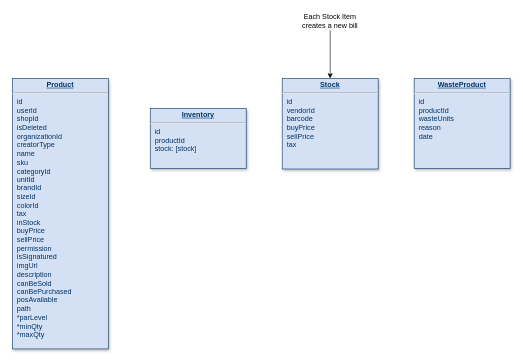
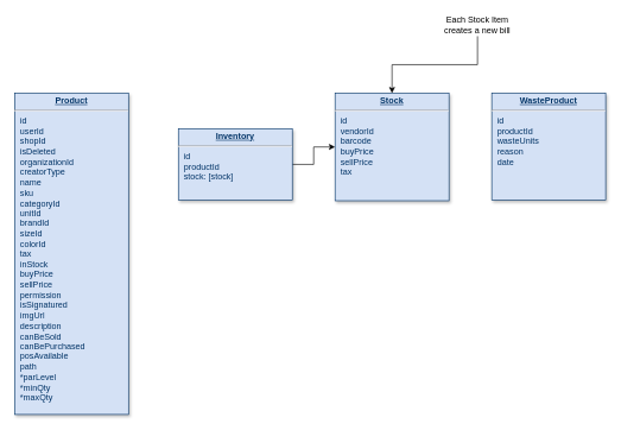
  <mxCell id="0" />
  <mxCell id="1" parent="0" />
  <mxCell id="2" value="&lt;p style=&quot;margin: 0px; margin-top: 4px; text-align: center; text-decoration: underline;&quot;&gt;&lt;strong&gt;Product&lt;/strong&gt;&lt;/p&gt;&lt;hr&gt;&lt;p style=&quot;margin: 0px; margin-left: 8px;&quot;&gt;id&lt;/p&gt;&lt;p style=&quot;margin: 0px; margin-left: 8px;&quot;&gt;userId&lt;/p&gt;&lt;p style=&quot;margin: 0px; margin-left: 8px;&quot;&gt;shopId&lt;/p&gt;&lt;p style=&quot;margin: 0px; margin-left: 8px;&quot;&gt;isDeleted&lt;/p&gt;&lt;p style=&quot;margin: 0px; margin-left: 8px;&quot;&gt;organizationId&lt;/p&gt;&lt;p style=&quot;margin: 0px; margin-left: 8px;&quot;&gt;creatorType&lt;/p&gt;&lt;p style=&quot;margin: 0px; margin-left: 8px;&quot;&gt;name&lt;/p&gt;&lt;p style=&quot;margin: 0px; margin-left: 8px;&quot;&gt;sku&lt;/p&gt;&lt;p style=&quot;margin: 0px; margin-left: 8px;&quot;&gt;categoryId&lt;/p&gt;&lt;p style=&quot;margin: 0px; margin-left: 8px;&quot;&gt;unitId&lt;br&gt;&lt;/p&gt;&lt;p style=&quot;margin: 0px; margin-left: 8px;&quot;&gt;brandId&lt;br&gt;&lt;/p&gt;&lt;p style=&quot;border-color: var(--border-color); margin: 0px 0px 0px 8px;&quot;&gt;sizeId&lt;/p&gt;&lt;p style=&quot;border-color: var(--border-color); margin: 0px 0px 0px 8px;&quot;&gt;colorId&lt;/p&gt;&lt;p style=&quot;margin: 0px; margin-left: 8px;&quot;&gt;tax&lt;/p&gt;&lt;p style=&quot;margin: 0px; margin-left: 8px;&quot;&gt;inStock&lt;/p&gt;&lt;p style=&quot;margin: 0px; margin-left: 8px;&quot;&gt;buyPrice&lt;/p&gt;&lt;p style=&quot;margin: 0px; margin-left: 8px;&quot;&gt;sellPrice&lt;/p&gt;&lt;p style=&quot;margin: 0px; margin-left: 8px;&quot;&gt;&lt;span style=&quot;background-color: initial;&quot;&gt;permission&lt;/span&gt;&lt;br&gt;&lt;/p&gt;&lt;p style=&quot;margin: 0px; margin-left: 8px;&quot;&gt;isSignatured&lt;/p&gt;&lt;p style=&quot;margin: 0px; margin-left: 8px;&quot;&gt;imgUrl&lt;/p&gt;&lt;p style=&quot;margin: 0px; margin-left: 8px;&quot;&gt;description&lt;/p&gt;&lt;p style=&quot;margin: 0px; margin-left: 8px;&quot;&gt;canBeSold&lt;/p&gt;&lt;p style=&quot;margin: 0px; margin-left: 8px;&quot;&gt;canBePurchased&lt;/p&gt;&lt;p style=&quot;margin: 0px; margin-left: 8px;&quot;&gt;posAvailable&lt;/p&gt;&lt;p style=&quot;margin: 0px; margin-left: 8px;&quot;&gt;path&lt;/p&gt;&lt;p style=&quot;border-color: var(--border-color); margin: 0px 0px 0px 8px;&quot;&gt;*parLevel&lt;/p&gt;&lt;p style=&quot;border-color: var(--border-color); margin: 0px 0px 0px 8px;&quot;&gt;*minQty&lt;/p&gt;&lt;p style=&quot;border-color: var(--border-color); margin: 0px 0px 0px 8px;&quot;&gt;*maxQty&lt;/p&gt;" style="verticalAlign=top;align=left;overflow=fill;fontSize=12;fontFamily=Helvetica;html=1;strokeColor=#003366;shadow=1;fillColor=#D4E1F5;fontColor=#003366" parent="1" vertex="1"><mxGeometry x="20" y="130" width="160" height="451" as="geometry" /></mxCell>
+ <mxCell id="3" style="edgeStyle=orthogonalEdgeStyle;rounded=0;orthogonalLoop=1;jettySize=auto;html=1;entryX=0;entryY=0.5;entryDx=0;entryDy=0;" edge="1" parent="1" source="4" target="5"><mxGeometry relative="1" as="geometry" /></mxCell>
  <mxCell id="4" value="&lt;p style=&quot;margin: 0px; margin-top: 4px; text-align: center; text-decoration: underline;&quot;&gt;&lt;strong&gt;Inventory&lt;/strong&gt;&lt;/p&gt;&lt;hr&gt;&lt;p style=&quot;margin: 0px; margin-left: 8px;&quot;&gt;id&lt;/p&gt;&lt;p style=&quot;margin: 0px; margin-left: 8px;&quot;&gt;productId&lt;/p&gt;&lt;p style=&quot;margin: 0px; margin-left: 8px;&quot;&gt;stock: [stock]&lt;/p&gt;" style="verticalAlign=top;align=left;overflow=fill;fontSize=12;fontFamily=Helvetica;html=1;strokeColor=#003366;shadow=1;fillColor=#D4E1F5;fontColor=#003366" parent="1" vertex="1"><mxGeometry x="250" y="180" width="160" height="100" as="geometry" /></mxCell>
  <mxCell id="5" value="&lt;p style=&quot;margin: 0px; margin-top: 4px; text-align: center; text-decoration: underline;&quot;&gt;&lt;strong&gt;Stock&lt;/strong&gt;&lt;/p&gt;&lt;hr&gt;&lt;p style=&quot;margin: 0px; margin-left: 8px;&quot;&gt;&lt;span style=&quot;background-color: initial;&quot;&gt;id&lt;/span&gt;&lt;/p&gt;&lt;p style=&quot;margin: 0px; margin-left: 8px;&quot;&gt;&lt;span style=&quot;background-color: initial;&quot;&gt;vendorId&lt;/span&gt;&lt;/p&gt;&lt;p style=&quot;margin: 0px; margin-left: 8px;&quot;&gt;barcode&lt;/p&gt;&lt;p style=&quot;margin: 0px; margin-left: 8px;&quot;&gt;buyPrice&lt;/p&gt;&lt;p style=&quot;margin: 0px; margin-left: 8px;&quot;&gt;sellPrice&lt;/p&gt;&lt;p style=&quot;margin: 0px; margin-left: 8px;&quot;&gt;tax&lt;/p&gt;&lt;p style=&quot;margin: 0px; margin-left: 8px;&quot;&gt;&lt;br&gt;&lt;/p&gt;" style="verticalAlign=top;align=left;overflow=fill;fontSize=12;fontFamily=Helvetica;html=1;strokeColor=#003366;shadow=1;fillColor=#D4E1F5;fontColor=#003366" parent="1" vertex="1"><mxGeometry x="470" y="130" width="160" height="151" as="geometry" /></mxCell>
  <mxCell id="6" value="&lt;p style=&quot;margin: 0px; margin-top: 4px; text-align: center; text-decoration: underline;&quot;&gt;&lt;strong&gt;WasteProduct&lt;/strong&gt;&lt;/p&gt;&lt;hr&gt;&lt;p style=&quot;margin: 0px; margin-left: 8px;&quot;&gt;id&lt;/p&gt;&lt;p style=&quot;margin: 0px; margin-left: 8px;&quot;&gt;productId&lt;/p&gt;&lt;p style=&quot;margin: 0px; margin-left: 8px;&quot;&gt;wasteUnits&lt;/p&gt;&lt;p style=&quot;margin: 0px; margin-left: 8px;&quot;&gt;reason&lt;/p&gt;&lt;p style=&quot;margin: 0px; margin-left: 8px;&quot;&gt;date&lt;/p&gt;&lt;p style=&quot;margin: 0px; margin-left: 8px;&quot;&gt;&lt;br&gt;&lt;/p&gt;" style="verticalAlign=top;align=left;overflow=fill;fontSize=12;fontFamily=Helvetica;html=1;strokeColor=#003366;shadow=1;fillColor=#D4E1F5;fontColor=#003366" vertex="1" parent="1"><mxGeometry x="690" y="130" width="160" height="150" as="geometry" /></mxCell>
  <mxCell id="7" style="edgeStyle=orthogonalEdgeStyle;rounded=0;orthogonalLoop=1;jettySize=auto;html=1;entryX=0.5;entryY=0;entryDx=0;entryDy=0;" edge="1" parent="1" source="8" target="5"><mxGeometry relative="1" as="geometry" /></mxCell>
- <mxCell id="8" value="Each Stock Item creates a new bill" style="text;html=1;strokeColor=none;fillColor=none;align=center;verticalAlign=middle;whiteSpace=wrap;rounded=0;" vertex="1" parent="1"><mxGeometry x="485" y="20" width="130" height="30" as="geometry" /></mxCell>
+ <mxCell id="8" value="Each Stock Item creates a new bill" style="text;html=1;strokeColor=none;fillColor=none;align=center;verticalAlign=middle;whiteSpace=wrap;rounded=0;" vertex="1" parent="1"><mxGeometry x="605" y="20" width="130" height="30" as="geometry" /></mxCell>
